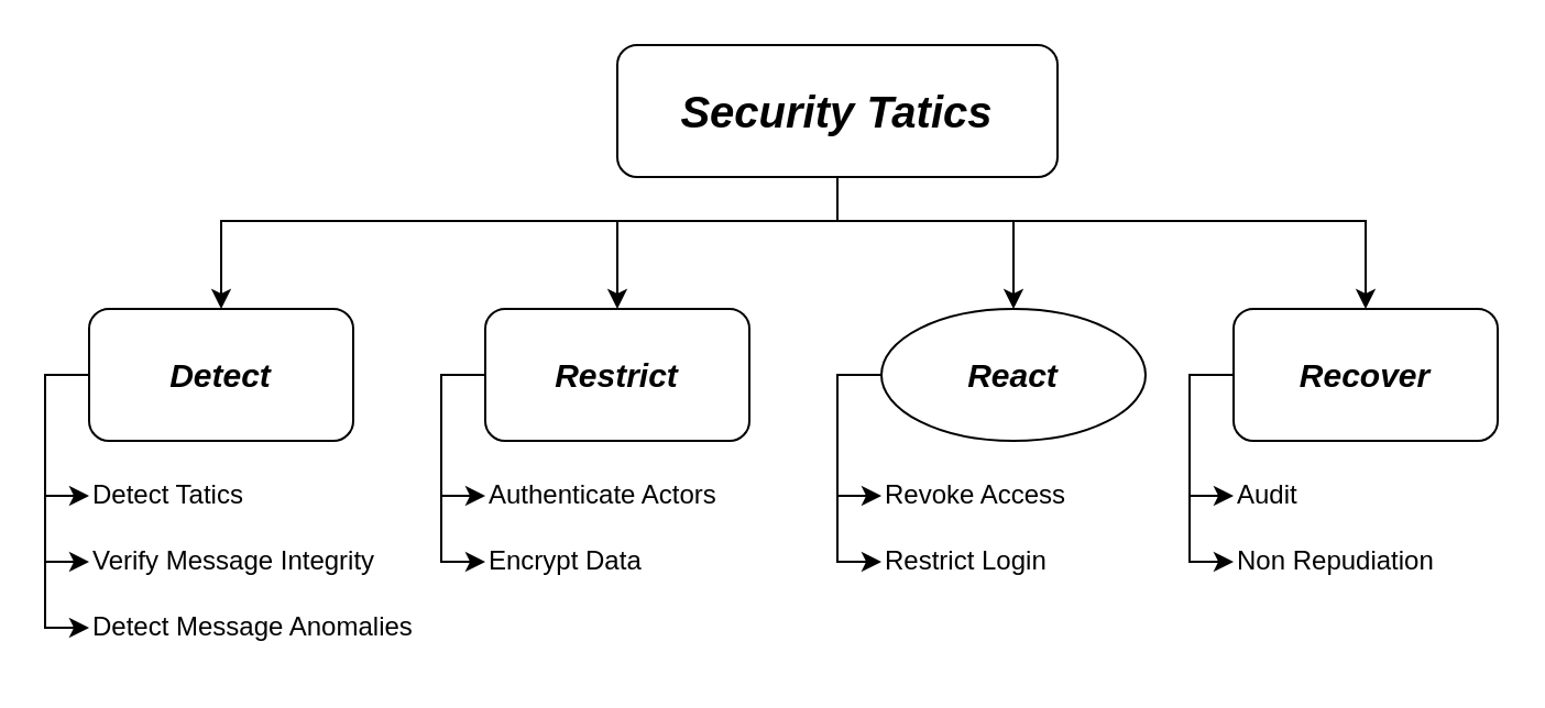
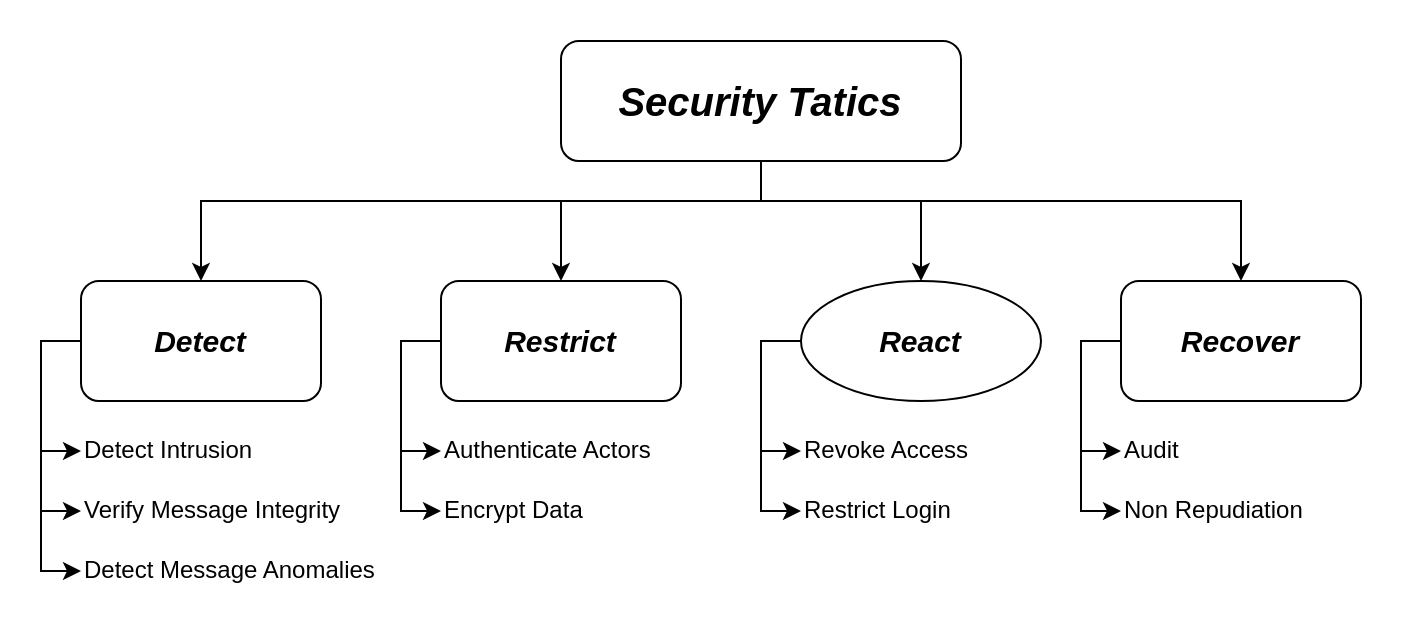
  <mxCell id="0" />
  <mxCell id="1" parent="0" />
  <mxCell id="2" style="edgeStyle=orthogonalEdgeStyle;rounded=0;orthogonalLoop=1;jettySize=auto;html=1;entryX=0.5;entryY=0;entryDx=0;entryDy=0;fontSize=15;" edge="1" parent="1" target="10"><mxGeometry relative="1" as="geometry"><mxPoint x="360" y="80" as="sourcePoint" /><Array as="points"><mxPoint x="380" y="80" /><mxPoint x="380" y="100" /><mxPoint x="100" y="100" /></Array></mxGeometry></mxCell>
  <mxCell id="3" style="edgeStyle=orthogonalEdgeStyle;rounded=0;orthogonalLoop=1;jettySize=auto;html=1;entryX=0.5;entryY=0;entryDx=0;entryDy=0;fontSize=15;" edge="1" parent="1" target="13"><mxGeometry relative="1" as="geometry"><mxPoint x="360" y="80" as="sourcePoint" /><Array as="points"><mxPoint x="380" y="80" /><mxPoint x="380" y="100" /><mxPoint x="280" y="100" /></Array></mxGeometry></mxCell>
  <mxCell id="4" style="edgeStyle=orthogonalEdgeStyle;rounded=0;orthogonalLoop=1;jettySize=auto;html=1;entryX=0.5;entryY=0;entryDx=0;entryDy=0;fontSize=15;" edge="1" parent="1" source="6" target="16"><mxGeometry relative="1" as="geometry"><Array as="points"><mxPoint x="380" y="100" /><mxPoint x="460" y="100" /></Array></mxGeometry></mxCell>
  <mxCell id="5" style="edgeStyle=orthogonalEdgeStyle;rounded=0;orthogonalLoop=1;jettySize=auto;html=1;fontSize=15;" edge="1" parent="1" source="6" target="19"><mxGeometry relative="1" as="geometry"><Array as="points"><mxPoint x="380" y="100" /><mxPoint x="620" y="100" /></Array></mxGeometry></mxCell>
  <mxCell id="6" value="Security Tatics" style="rounded=1;whiteSpace=wrap;html=1;fontSize=20;fontStyle=3" vertex="1" parent="1"><mxGeometry x="280" y="20" width="200" height="60" as="geometry" /></mxCell>
  <mxCell id="7" style="edgeStyle=orthogonalEdgeStyle;rounded=0;orthogonalLoop=1;jettySize=auto;html=1;entryX=0;entryY=0.5;entryDx=0;entryDy=0;fontSize=12;" edge="1" parent="1" source="10" target="20"><mxGeometry relative="1" as="geometry"><Array as="points"><mxPoint x="20" y="170" /><mxPoint x="20" y="225" /></Array></mxGeometry></mxCell>
  <mxCell id="8" style="edgeStyle=orthogonalEdgeStyle;rounded=0;orthogonalLoop=1;jettySize=auto;html=1;entryX=0;entryY=0.5;entryDx=0;entryDy=0;fontSize=12;" edge="1" parent="1" source="10" target="21"><mxGeometry relative="1" as="geometry"><Array as="points"><mxPoint x="20" y="170" /><mxPoint x="20" y="255" /></Array></mxGeometry></mxCell>
  <mxCell id="9" style="edgeStyle=orthogonalEdgeStyle;rounded=0;orthogonalLoop=1;jettySize=auto;html=1;entryX=0;entryY=0.5;entryDx=0;entryDy=0;fontSize=12;" edge="1" parent="1" source="10" target="22"><mxGeometry relative="1" as="geometry"><Array as="points"><mxPoint x="20" y="170" /><mxPoint x="20" y="285" /></Array></mxGeometry></mxCell>
  <mxCell id="10" value="Detect" style="rounded=1;whiteSpace=wrap;html=1;fontSize=15;fontStyle=3" vertex="1" parent="1"><mxGeometry x="40" y="140" width="120" height="60" as="geometry" /></mxCell>
  <mxCell id="11" style="edgeStyle=orthogonalEdgeStyle;rounded=0;orthogonalLoop=1;jettySize=auto;html=1;entryX=0;entryY=0.5;entryDx=0;entryDy=0;fontSize=12;" edge="1" parent="1" source="13" target="23"><mxGeometry relative="1" as="geometry"><Array as="points"><mxPoint x="200" y="170" /><mxPoint x="200" y="225" /></Array></mxGeometry></mxCell>
  <mxCell id="12" style="edgeStyle=orthogonalEdgeStyle;rounded=0;orthogonalLoop=1;jettySize=auto;html=1;entryX=0;entryY=0.5;entryDx=0;entryDy=0;fontSize=12;" edge="1" parent="1" source="13" target="24"><mxGeometry relative="1" as="geometry"><Array as="points"><mxPoint x="200" y="170" /><mxPoint x="200" y="255" /></Array></mxGeometry></mxCell>
  <mxCell id="13" value="Restrict" style="rounded=1;whiteSpace=wrap;html=1;fontSize=15;fontStyle=3" vertex="1" parent="1"><mxGeometry x="220" y="140" width="120" height="60" as="geometry" /></mxCell>
  <mxCell id="14" style="edgeStyle=orthogonalEdgeStyle;rounded=0;orthogonalLoop=1;jettySize=auto;html=1;entryX=0;entryY=0.5;entryDx=0;entryDy=0;fontSize=12;" edge="1" parent="1" source="16" target="25"><mxGeometry relative="1" as="geometry"><Array as="points"><mxPoint x="380" y="170" /><mxPoint x="380" y="225" /></Array></mxGeometry></mxCell>
  <mxCell id="15" style="edgeStyle=orthogonalEdgeStyle;rounded=0;orthogonalLoop=1;jettySize=auto;html=1;entryX=0;entryY=0.5;entryDx=0;entryDy=0;fontSize=12;" edge="1" parent="1" source="16" target="26"><mxGeometry relative="1" as="geometry"><Array as="points"><mxPoint x="380" y="170" /><mxPoint x="380" y="255" /></Array></mxGeometry></mxCell>
  <mxCell id="16" value="React" style="ellipse;whiteSpace=wrap;html=1;fontSize=15;fontStyle=3;" vertex="1" parent="1"><mxGeometry x="400" y="140" width="120" height="60" as="geometry" /></mxCell>
  <mxCell id="17" style="edgeStyle=orthogonalEdgeStyle;rounded=0;orthogonalLoop=1;jettySize=auto;html=1;entryX=0;entryY=0.5;entryDx=0;entryDy=0;fontSize=12;" edge="1" parent="1" source="19" target="27"><mxGeometry relative="1" as="geometry"><Array as="points"><mxPoint x="540" y="170" /><mxPoint x="540" y="225" /></Array></mxGeometry></mxCell>
  <mxCell id="18" style="edgeStyle=orthogonalEdgeStyle;rounded=0;orthogonalLoop=1;jettySize=auto;html=1;entryX=0;entryY=0.5;entryDx=0;entryDy=0;fontSize=12;" edge="1" parent="1" source="19" target="28"><mxGeometry relative="1" as="geometry"><Array as="points"><mxPoint x="540" y="170" /><mxPoint x="540" y="255" /></Array></mxGeometry></mxCell>
  <mxCell id="19" value="Recover" style="rounded=1;whiteSpace=wrap;html=1;fontSize=15;fontStyle=3" vertex="1" parent="1"><mxGeometry x="560" y="140" width="120" height="60" as="geometry" /></mxCell>
- <mxCell id="20" value="Detect Tatics" style="text;html=1;strokeColor=none;fillColor=none;align=left;verticalAlign=middle;whiteSpace=wrap;rounded=0;fontSize=12;" vertex="1" parent="1"><mxGeometry x="40" y="210" width="120" height="30" as="geometry" /></mxCell>
+ <mxCell id="20" value="Detect Intrusion" style="text;html=1;strokeColor=none;fillColor=none;align=left;verticalAlign=middle;whiteSpace=wrap;rounded=0;fontSize=12;" vertex="1" parent="1"><mxGeometry x="40" y="210" width="120" height="30" as="geometry" /></mxCell>
  <mxCell id="21" value="Verify Message Integrity" style="text;html=1;strokeColor=none;fillColor=none;align=left;verticalAlign=middle;whiteSpace=wrap;rounded=0;fontSize=12;" vertex="1" parent="1"><mxGeometry x="40" y="240" width="180" height="30" as="geometry" /></mxCell>
  <mxCell id="22" value="Detect Message Anomalies" style="text;html=1;strokeColor=none;fillColor=none;align=left;verticalAlign=middle;whiteSpace=wrap;rounded=0;fontSize=12;" vertex="1" parent="1"><mxGeometry x="40" y="270" width="180" height="30" as="geometry" /></mxCell>
  <mxCell id="23" value="Authenticate Actors" style="text;html=1;strokeColor=none;fillColor=none;align=left;verticalAlign=middle;whiteSpace=wrap;rounded=0;fontSize=12;" vertex="1" parent="1"><mxGeometry x="220" y="210" width="120" height="30" as="geometry" /></mxCell>
  <mxCell id="24" value="Encrypt Data" style="text;html=1;strokeColor=none;fillColor=none;align=left;verticalAlign=middle;whiteSpace=wrap;rounded=0;fontSize=12;" vertex="1" parent="1"><mxGeometry x="220" y="240" width="120" height="30" as="geometry" /></mxCell>
  <mxCell id="25" value="Revoke Access" style="text;html=1;strokeColor=none;fillColor=none;align=left;verticalAlign=middle;whiteSpace=wrap;rounded=0;fontSize=12;" vertex="1" parent="1"><mxGeometry x="400" y="210" width="120" height="30" as="geometry" /></mxCell>
  <mxCell id="26" value="Restrict Login" style="text;html=1;strokeColor=none;fillColor=none;align=left;verticalAlign=middle;whiteSpace=wrap;rounded=0;fontSize=12;" vertex="1" parent="1"><mxGeometry x="400" y="240" width="120" height="30" as="geometry" /></mxCell>
  <mxCell id="27" value="Audit" style="text;html=1;strokeColor=none;fillColor=none;align=left;verticalAlign=middle;whiteSpace=wrap;rounded=0;fontSize=12;" vertex="1" parent="1"><mxGeometry x="560" y="210" width="120" height="30" as="geometry" /></mxCell>
  <mxCell id="28" value="Non Repudiation" style="text;html=1;strokeColor=none;fillColor=none;align=left;verticalAlign=middle;whiteSpace=wrap;rounded=0;fontSize=12;" vertex="1" parent="1"><mxGeometry x="560" y="240" width="120" height="30" as="geometry" /></mxCell>
